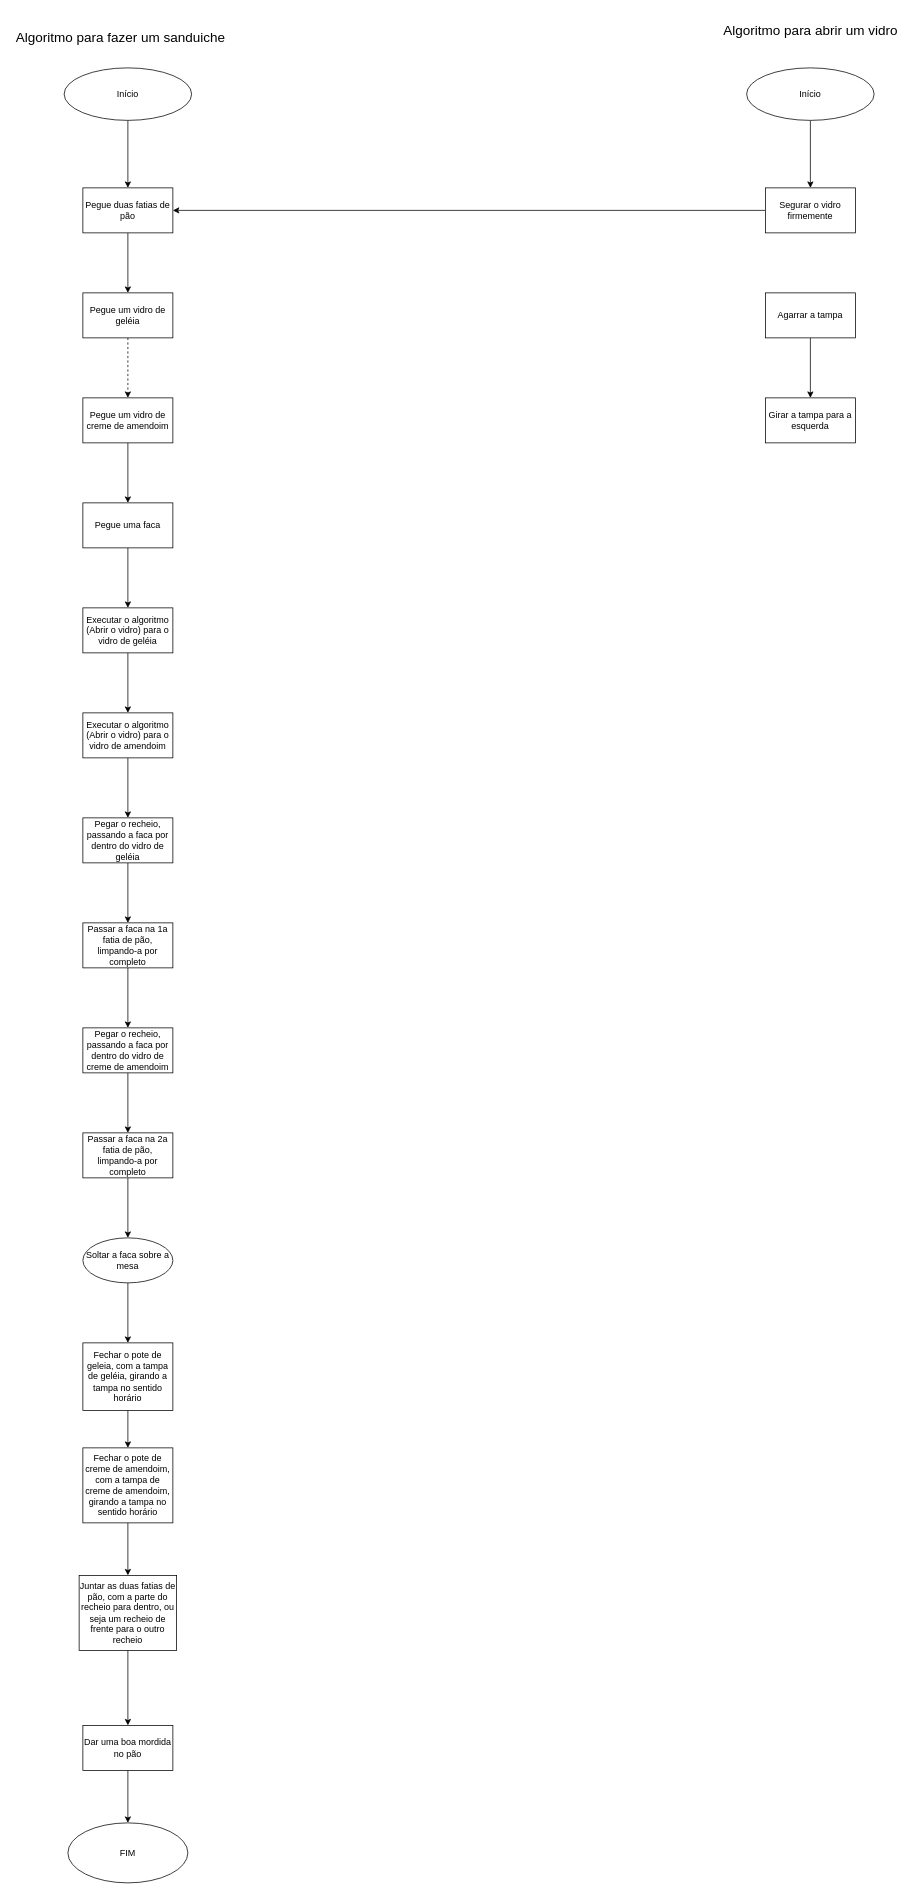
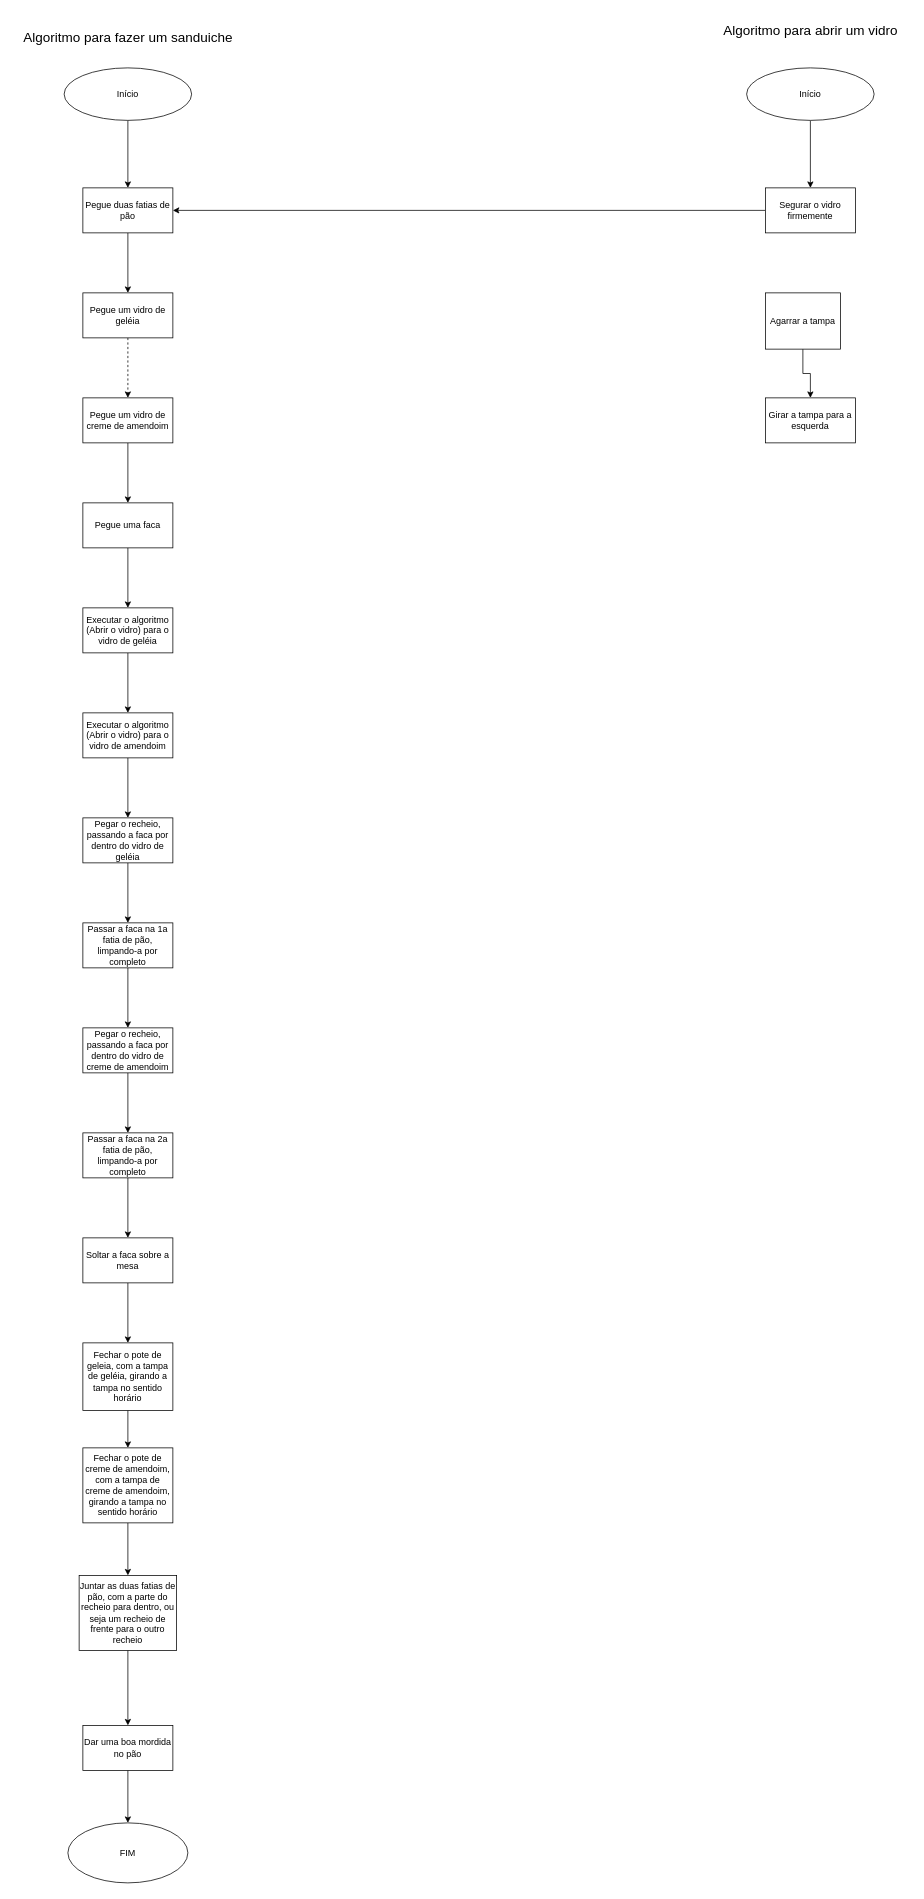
  <mxCell id="0" />
  <mxCell id="1" parent="0" />
  <mxCell id="2" value="" style="edgeStyle=orthogonalEdgeStyle;rounded=0;orthogonalLoop=1;jettySize=auto;html=1;" edge="1" parent="1" source="3" target="5"><mxGeometry relative="1" as="geometry" /></mxCell>
  <mxCell id="3" value="Início" style="ellipse;whiteSpace=wrap;html=1;" vertex="1" parent="1"><mxGeometry x="85" y="90" width="170" height="70" as="geometry" /></mxCell>
  <mxCell id="4" value="" style="edgeStyle=orthogonalEdgeStyle;rounded=0;orthogonalLoop=1;jettySize=auto;html=1;" edge="1" parent="1" source="5" target="7"><mxGeometry relative="1" as="geometry" /></mxCell>
  <mxCell id="5" value="Pegue duas fatias de pão" style="whiteSpace=wrap;html=1;" vertex="1" parent="1"><mxGeometry x="110" y="250" width="120" height="60" as="geometry" /></mxCell>
  <mxCell id="6" value="" style="edgeStyle=orthogonalEdgeStyle;rounded=0;orthogonalLoop=1;jettySize=auto;html=1;dashed=1;" edge="1" parent="1" source="7" target="9"><mxGeometry relative="1" as="geometry" /></mxCell>
  <mxCell id="7" value="Pegue um vidro de geléia" style="whiteSpace=wrap;html=1;" vertex="1" parent="1"><mxGeometry x="110" y="390" width="120" height="60" as="geometry" /></mxCell>
  <mxCell id="8" value="" style="edgeStyle=orthogonalEdgeStyle;rounded=0;orthogonalLoop=1;jettySize=auto;html=1;" edge="1" parent="1" source="9" target="11"><mxGeometry relative="1" as="geometry" /></mxCell>
  <mxCell id="9" value="Pegue um vidro de creme de amendoim" style="whiteSpace=wrap;html=1;" vertex="1" parent="1"><mxGeometry x="110" y="530" width="120" height="60" as="geometry" /></mxCell>
  <mxCell id="10" value="" style="edgeStyle=orthogonalEdgeStyle;rounded=0;orthogonalLoop=1;jettySize=auto;html=1;" edge="1" parent="1" source="11" target="22"><mxGeometry relative="1" as="geometry" /></mxCell>
  <mxCell id="11" value="Pegue uma faca" style="whiteSpace=wrap;html=1;" vertex="1" parent="1"><mxGeometry x="110" y="670" width="120" height="60" as="geometry" /></mxCell>
- <mxCell id="12" value="Algoritmo para fazer um sanduiche" style="text;html=1;align=center;verticalAlign=middle;resizable=0;points=[];autosize=1;strokeColor=none;fillColor=none;fontSize=18;" vertex="1" parent="1"><mxGeometry x="10" y="30" width="300" height="40" as="geometry" /></mxCell>
+ <mxCell id="12" value="Algoritmo para fazer um sanduiche" style="text;html=1;align=center;verticalAlign=middle;resizable=0;points=[];autosize=1;strokeColor=none;fillColor=none;fontSize=18;" vertex="1" parent="1"><mxGeometry x="20" y="30" width="300" height="40" as="geometry" /></mxCell>
  <mxCell id="13" value="" style="edgeStyle=orthogonalEdgeStyle;rounded=0;orthogonalLoop=1;jettySize=auto;html=1;" edge="1" parent="1" source="14" target="16"><mxGeometry relative="1" as="geometry" /></mxCell>
  <mxCell id="14" value="Início" style="ellipse;whiteSpace=wrap;html=1;" vertex="1" parent="1"><mxGeometry x="995" y="90" width="170" height="70" as="geometry" /></mxCell>
  <mxCell id="15" value="" style="edgeStyle=orthogonalEdgeStyle;rounded=0;orthogonalLoop=1;jettySize=auto;html=1;" edge="1" parent="1" source="16" target="5"><mxGeometry relative="1" as="geometry" /></mxCell>
  <mxCell id="16" value="Segurar o vidro firmemente" style="whiteSpace=wrap;html=1;" vertex="1" parent="1"><mxGeometry x="1020" y="250" width="120" height="60" as="geometry" /></mxCell>
  <mxCell id="17" value="" style="edgeStyle=orthogonalEdgeStyle;rounded=0;orthogonalLoop=1;jettySize=auto;html=1;" edge="1" parent="1" source="18" target="20"><mxGeometry relative="1" as="geometry" /></mxCell>
- <mxCell id="18" value="Agarrar a tampa" style="whiteSpace=wrap;html=1;" vertex="1" parent="1"><mxGeometry x="1020" y="390" width="120" height="60" as="geometry" /></mxCell>
+ <mxCell id="18" value="Agarrar a tampa" style="whiteSpace=wrap;html=1;" vertex="1" parent="1"><mxGeometry x="1020" y="390" width="100" height="75" as="geometry" /></mxCell>
  <mxCell id="19" value="Algoritmo para abrir um vidro" style="text;html=1;align=center;verticalAlign=middle;resizable=0;points=[];autosize=1;strokeColor=none;fillColor=none;fontSize=18;" vertex="1" parent="1"><mxGeometry x="950" y="20" width="260" height="40" as="geometry" /></mxCell>
  <mxCell id="20" value="Girar a tampa para a esquerda" style="whiteSpace=wrap;html=1;" vertex="1" parent="1"><mxGeometry x="1020" y="530" width="120" height="60" as="geometry" /></mxCell>
  <mxCell id="21" value="" style="edgeStyle=orthogonalEdgeStyle;rounded=0;orthogonalLoop=1;jettySize=auto;html=1;" edge="1" parent="1" source="22" target="24"><mxGeometry relative="1" as="geometry" /></mxCell>
  <mxCell id="22" value="Executar o algoritmo (Abrir o vidro) para o vidro de geléia" style="whiteSpace=wrap;html=1;" vertex="1" parent="1"><mxGeometry x="110" y="810" width="120" height="60" as="geometry" /></mxCell>
  <mxCell id="23" value="" style="edgeStyle=orthogonalEdgeStyle;rounded=0;orthogonalLoop=1;jettySize=auto;html=1;" edge="1" parent="1" source="24" target="26"><mxGeometry relative="1" as="geometry" /></mxCell>
  <mxCell id="24" value="Executar o algoritmo (Abrir o vidro) para o vidro de amendoim" style="whiteSpace=wrap;html=1;" vertex="1" parent="1"><mxGeometry x="110" y="950" width="120" height="60" as="geometry" /></mxCell>
  <mxCell id="25" value="" style="edgeStyle=orthogonalEdgeStyle;rounded=0;orthogonalLoop=1;jettySize=auto;html=1;" edge="1" parent="1" source="26" target="28"><mxGeometry relative="1" as="geometry" /></mxCell>
  <mxCell id="26" value="Pegar o recheio, passando a faca por dentro do vidro de geléia" style="whiteSpace=wrap;html=1;" vertex="1" parent="1"><mxGeometry x="110" y="1090" width="120" height="60" as="geometry" /></mxCell>
  <mxCell id="27" value="" style="edgeStyle=orthogonalEdgeStyle;rounded=0;orthogonalLoop=1;jettySize=auto;html=1;" edge="1" parent="1" source="28" target="30"><mxGeometry relative="1" as="geometry" /></mxCell>
  <mxCell id="28" value="Passar a faca na 1a fatia de pão, limpando-a por completo" style="whiteSpace=wrap;html=1;" vertex="1" parent="1"><mxGeometry x="110" y="1230" width="120" height="60" as="geometry" /></mxCell>
  <mxCell id="29" value="" style="edgeStyle=orthogonalEdgeStyle;rounded=0;orthogonalLoop=1;jettySize=auto;html=1;" edge="1" parent="1" source="30" target="32"><mxGeometry relative="1" as="geometry" /></mxCell>
  <mxCell id="30" value="Pegar o recheio, passando a faca por dentro do vidro de creme de amendoim" style="whiteSpace=wrap;html=1;" vertex="1" parent="1"><mxGeometry x="110" y="1370" width="120" height="60" as="geometry" /></mxCell>
  <mxCell id="31" value="" style="edgeStyle=orthogonalEdgeStyle;rounded=0;orthogonalLoop=1;jettySize=auto;html=1;" edge="1" parent="1" source="32" target="34"><mxGeometry relative="1" as="geometry" /></mxCell>
  <mxCell id="32" value="Passar a faca na 2a fatia de pão, limpando-a por completo" style="whiteSpace=wrap;html=1;" vertex="1" parent="1"><mxGeometry x="110" y="1510" width="120" height="60" as="geometry" /></mxCell>
  <mxCell id="33" value="" style="edgeStyle=orthogonalEdgeStyle;rounded=0;orthogonalLoop=1;jettySize=auto;html=1;" edge="1" parent="1" source="34" target="36"><mxGeometry relative="1" as="geometry" /></mxCell>
- <mxCell id="34" value="Soltar a faca sobre a mesa" style="ellipse;whiteSpace=wrap;html=1;" vertex="1" parent="1"><mxGeometry x="110" y="1650" width="120" height="60" as="geometry" /></mxCell>
+ <mxCell id="34" value="Soltar a faca sobre a mesa" style="whiteSpace=wrap;html=1;" vertex="1" parent="1"><mxGeometry x="110" y="1650" width="120" height="60" as="geometry" /></mxCell>
  <mxCell id="35" value="" style="edgeStyle=orthogonalEdgeStyle;rounded=0;orthogonalLoop=1;jettySize=auto;html=1;" edge="1" parent="1" source="36" target="38"><mxGeometry relative="1" as="geometry" /></mxCell>
  <mxCell id="36" value="&lt;font style=&quot;font-size: 12px;&quot;&gt;Fechar o pote de geleia, com a tampa de geléia, girando a tampa no sentido horário&lt;/font&gt;" style="whiteSpace=wrap;html=1;" vertex="1" parent="1"><mxGeometry x="110" y="1790" width="120" height="90" as="geometry" /></mxCell>
  <mxCell id="37" value="" style="edgeStyle=orthogonalEdgeStyle;rounded=0;orthogonalLoop=1;jettySize=auto;html=1;" edge="1" parent="1" source="38" target="40"><mxGeometry relative="1" as="geometry" /></mxCell>
  <mxCell id="38" value="&lt;font style=&quot;font-size: 12px;&quot;&gt;Fechar o pote de creme de amendoim, com a tampa de creme de amendoim, girando a tampa no sentido horário&lt;/font&gt;" style="whiteSpace=wrap;html=1;" vertex="1" parent="1"><mxGeometry x="110" y="1930" width="120" height="100" as="geometry" /></mxCell>
  <mxCell id="39" value="" style="edgeStyle=orthogonalEdgeStyle;rounded=0;orthogonalLoop=1;jettySize=auto;html=1;" edge="1" parent="1" source="40" target="42"><mxGeometry relative="1" as="geometry" /></mxCell>
  <mxCell id="40" value="Juntar as duas fatias de pão, com a parte do recheio para dentro, ou seja um recheio de frente para o outro recheio" style="whiteSpace=wrap;html=1;" vertex="1" parent="1"><mxGeometry x="105" y="2100" width="130" height="100" as="geometry" /></mxCell>
  <mxCell id="41" value="" style="edgeStyle=orthogonalEdgeStyle;rounded=0;orthogonalLoop=1;jettySize=auto;html=1;" edge="1" parent="1" source="42" target="43"><mxGeometry relative="1" as="geometry" /></mxCell>
  <mxCell id="42" value="Dar uma boa mordida no pão" style="whiteSpace=wrap;html=1;" vertex="1" parent="1"><mxGeometry x="110" y="2300" width="120" height="60" as="geometry" /></mxCell>
  <mxCell id="43" value="FIM" style="ellipse;whiteSpace=wrap;html=1;" vertex="1" parent="1"><mxGeometry x="90" y="2430" width="160" height="80" as="geometry" /></mxCell>
